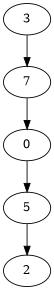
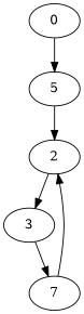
  strict digraph {
    n1 [label=0]
    5
    2
    3
    7
    n1 -> 5
    5 -> 2
+   2 -> 3
    3 -> 7
-   7 -> n1
+   7 -> 2
  }
